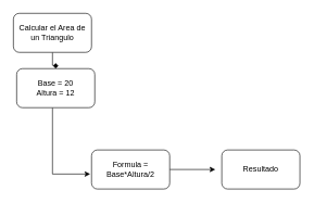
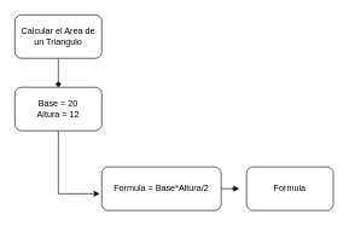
  <mxCell id="0" />
  <mxCell id="1" parent="0" />
  <mxCell id="2" style="edgeStyle=orthogonalEdgeStyle;rounded=0;orthogonalLoop=1;jettySize=auto;html=1;entryX=0.5;entryY=0;entryDx=0;entryDy=0;endArrow=diamond;" edge="1" parent="1" source="3" target="5"><mxGeometry relative="1" as="geometry" /></mxCell>
  <mxCell id="3" value="&lt;font style=&quot;vertical-align: inherit;&quot;&gt;&lt;font style=&quot;vertical-align: inherit;&quot;&gt;Calcular el Area de un Triangulo&lt;br&gt;&lt;/font&gt;&lt;/font&gt;" style="rounded=1;whiteSpace=wrap;html=1;" vertex="1" parent="1"><mxGeometry x="20" y="20" width="120" height="60" as="geometry" /></mxCell>
  <mxCell id="4" style="edgeStyle=orthogonalEdgeStyle;rounded=0;orthogonalLoop=1;jettySize=auto;html=1;entryX=-0.017;entryY=0.617;entryDx=0;entryDy=0;entryPerimeter=0;" edge="1" parent="1" source="5" target="7"><mxGeometry relative="1" as="geometry"><Array as="points"><mxPoint x="80" y="267" /></Array></mxGeometry></mxCell>
- <mxCell id="5" value="&lt;font style=&quot;vertical-align: inherit;&quot;&gt;&lt;font style=&quot;vertical-align: inherit;&quot;&gt;Base = 20&lt;br&gt;Altura = 12&lt;br&gt;&lt;/font&gt;&lt;/font&gt;" style="rounded=1;whiteSpace=wrap;html=1;" vertex="1" parent="1"><mxGeometry x="25" y="105" width="120" height="60" as="geometry" /></mxCell>
+ <mxCell id="5" value="&lt;font style=&quot;vertical-align: inherit;&quot;&gt;&lt;font style=&quot;vertical-align: inherit;&quot;&gt;Base = 20&lt;br&gt;Altura = 12&lt;br&gt;&lt;/font&gt;&lt;/font&gt;" style="rounded=1;whiteSpace=wrap;html=1;" vertex="1" parent="1"><mxGeometry x="20" y="120" width="120" height="60" as="geometry" /></mxCell>
  <mxCell id="6" style="edgeStyle=orthogonalEdgeStyle;rounded=0;orthogonalLoop=1;jettySize=auto;html=1;entryX=-0.083;entryY=0.5;entryDx=0;entryDy=0;entryPerimeter=0;" edge="1" parent="1" source="7" target="8"><mxGeometry relative="1" as="geometry" /></mxCell>
- <mxCell id="7" value="&lt;font style=&quot;vertical-align: inherit;&quot;&gt;&lt;font style=&quot;vertical-align: inherit;&quot;&gt;Formula = Base*Altura/2&lt;/font&gt;&lt;/font&gt;" style="rounded=1;whiteSpace=wrap;html=1;" vertex="1" parent="1"><mxGeometry x="140" y="230" width="120" height="60" as="geometry" /></mxCell>
- <mxCell id="8" value="&lt;font style=&quot;vertical-align: inherit;&quot;&gt;&lt;font style=&quot;vertical-align: inherit;&quot;&gt;Resultado&lt;br&gt;&lt;/font&gt;&lt;/font&gt;" style="rounded=1;whiteSpace=wrap;html=1;" vertex="1" parent="1"><mxGeometry x="340" y="230" width="120" height="60" as="geometry" /></mxCell>
+ <mxCell id="7" value="&lt;font style=&quot;vertical-align: inherit;&quot;&gt;&lt;font style=&quot;vertical-align: inherit;&quot;&gt;Formula = Base*Altura/2&lt;/font&gt;&lt;/font&gt;" style="rounded=1;whiteSpace=wrap;html=1;" vertex="1" parent="1"><mxGeometry x="140" y="230" width="165" height="60" as="geometry" /></mxCell>
+ <mxCell id="8" value="&lt;font style=&quot;vertical-align: inherit;&quot;&gt;&lt;font style=&quot;vertical-align: inherit;&quot;&gt;Formula&lt;br&gt;&lt;/font&gt;&lt;/font&gt;" style="rounded=1;whiteSpace=wrap;html=1;" vertex="1" parent="1"><mxGeometry x="340" y="230" width="120" height="60" as="geometry" /></mxCell>
